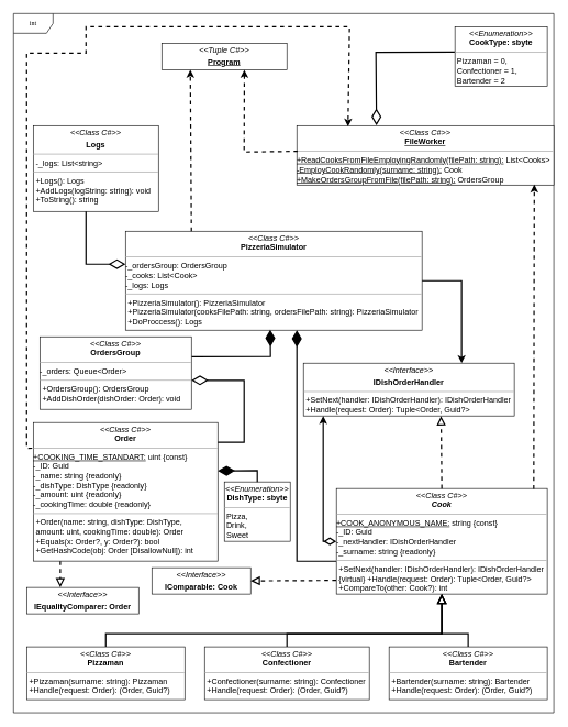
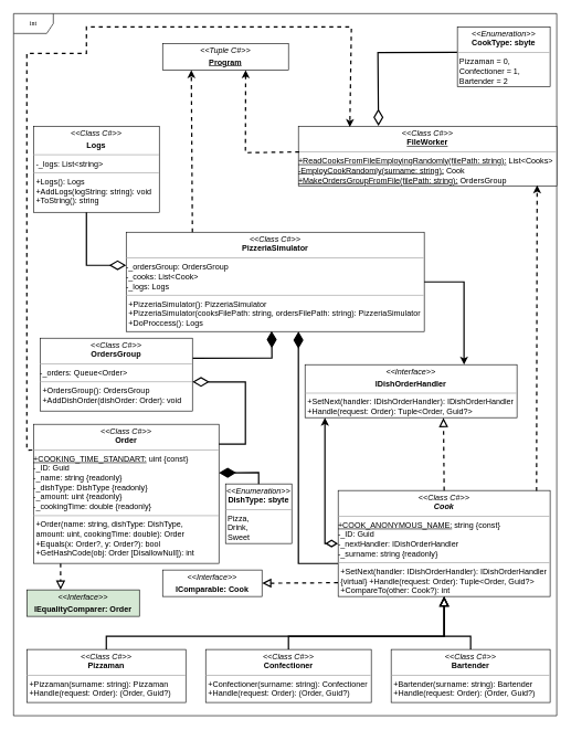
  <mxCell id="0" />
  <mxCell id="1" parent="0" />
  <mxCell id="2" value="int" style="shape=umlFrame;whiteSpace=wrap;html=1;rounded=0;shadow=0;comic=0;labelBackgroundColor=none;strokeWidth=1;fontFamily=Verdana;fontSize=10;align=center;" parent="1" vertex="1"><mxGeometry x="20" y="20" width="820" height="1060" as="geometry" /></mxCell>
  <mxCell id="3" value="&lt;p style=&quot;margin:0px;margin-top:4px;text-align:center;&quot;&gt;&lt;i&gt;&amp;lt;&amp;lt;Class C#&amp;gt;&amp;gt;&lt;/i&gt;&lt;br&gt;&lt;b&gt;&lt;i&gt;Cook&lt;/i&gt;&lt;/b&gt;&lt;/p&gt;&lt;hr size=&quot;1&quot;&gt;&lt;p style=&quot;margin:0px;margin-left:4px;&quot;&gt;&lt;/p&gt;&lt;u&gt;+COOK_ANONYMOUS_NAME:&lt;/u&gt;&amp;nbsp;string {const}&lt;br&gt;-_ID: Guid&lt;br&gt;-_nextHandler: IDishOrderHandler&lt;br&gt;-_surname: string {readonly}&lt;br&gt;&lt;hr size=&quot;1&quot;&gt;&lt;p style=&quot;margin:0px;margin-left:4px;&quot;&gt;+SetNext(handler: IDishOrderHandler): IDishOrderHandler&lt;/p&gt;&lt;p style=&quot;margin:0px;margin-left:4px;&quot;&gt;{virtual} +Handle(request: Order): Tuple&amp;lt;Order, Guid?&amp;gt;&lt;/p&gt;&lt;p style=&quot;margin:0px;margin-left:4px;&quot;&gt;+CompareTo(other: Cook?): int&lt;/p&gt;" style="verticalAlign=top;align=left;overflow=fill;fontSize=12;fontFamily=Helvetica;html=1;rounded=0;shadow=0;comic=0;labelBackgroundColor=none;strokeWidth=1" parent="1" vertex="1"><mxGeometry x="510" y="740" width="320" height="160" as="geometry" /></mxCell>
  <mxCell id="4" value="&lt;p style=&quot;margin:0px;margin-top:4px;text-align:center;&quot;&gt;&lt;i&gt;&amp;lt;&amp;lt;Class C#&amp;gt;&amp;gt;&lt;/i&gt;&lt;br&gt;&lt;b&gt;Bartender&lt;/b&gt;&lt;/p&gt;&lt;hr size=&quot;1&quot;&gt;&lt;p style=&quot;margin:0px;margin-left:4px;&quot;&gt;+Bartender(surname: string): Bartender&lt;/p&gt;&lt;p style=&quot;margin:0px;margin-left:4px;&quot;&gt;+Handle(request: Order): (Order, Guid?)&lt;/p&gt;&lt;p style=&quot;margin:0px;margin-left:4px;&quot;&gt;&lt;br&gt;&lt;/p&gt;" style="verticalAlign=top;align=left;overflow=fill;fontSize=12;fontFamily=Helvetica;html=1;rounded=0;shadow=0;comic=0;labelBackgroundColor=none;strokeWidth=1" vertex="1" parent="1"><mxGeometry x="590" y="980" width="240" height="80" as="geometry" /></mxCell>
  <mxCell id="5" value="&lt;p style=&quot;margin:0px;margin-top:4px;text-align:center;&quot;&gt;&lt;i&gt;&amp;lt;&amp;lt;Class C#&amp;gt;&amp;gt;&lt;/i&gt;&lt;br&gt;&lt;b&gt;Pizzaman&lt;/b&gt;&lt;/p&gt;&lt;hr size=&quot;1&quot;&gt;&lt;p style=&quot;margin:0px;margin-left:4px;&quot;&gt;+Pizzaman(surname: string): Pizzaman&lt;/p&gt;&lt;p style=&quot;margin:0px;margin-left:4px;&quot;&gt;+Handle(request: Order): (Order, Guid?)&lt;/p&gt;&lt;p style=&quot;margin:0px;margin-left:4px;&quot;&gt;&lt;br&gt;&lt;/p&gt;" style="verticalAlign=top;align=left;overflow=fill;fontSize=12;fontFamily=Helvetica;html=1;rounded=0;shadow=0;comic=0;labelBackgroundColor=none;strokeWidth=1" vertex="1" parent="1"><mxGeometry x="40" y="980" width="240" height="80" as="geometry" /></mxCell>
  <mxCell id="6" value="&lt;p style=&quot;margin:0px;margin-top:4px;text-align:center;&quot;&gt;&lt;i&gt;&amp;lt;&amp;lt;Class C#&amp;gt;&amp;gt;&lt;/i&gt;&lt;br&gt;&lt;b&gt;Confectioner&lt;/b&gt;&lt;/p&gt;&lt;hr size=&quot;1&quot;&gt;&lt;p style=&quot;margin:0px;margin-left:4px;&quot;&gt;+Confectioner(surname: string): Confectioner&lt;/p&gt;&lt;p style=&quot;margin:0px;margin-left:4px;&quot;&gt;+Handle(request: Order): (Order, Guid?)&lt;/p&gt;&lt;p style=&quot;margin:0px;margin-left:4px;&quot;&gt;&lt;br&gt;&lt;/p&gt;" style="verticalAlign=top;align=left;overflow=fill;fontSize=12;fontFamily=Helvetica;html=1;rounded=0;shadow=0;comic=0;labelBackgroundColor=none;strokeWidth=1" vertex="1" parent="1"><mxGeometry x="310" y="980" width="250" height="80" as="geometry" /></mxCell>
  <mxCell id="7" value="&lt;p style=&quot;margin:0px;margin-top:4px;text-align:center;&quot;&gt;&lt;i&gt;&amp;lt;&amp;lt;Enumeration&amp;gt;&amp;gt;&lt;/i&gt;&lt;br&gt;&lt;b&gt;CookType: sbyte&lt;/b&gt;&lt;/p&gt;&lt;hr size=&quot;1&quot;&gt;&lt;p style=&quot;margin:0px;margin-left:4px;&quot;&gt;&lt;/p&gt;&lt;div&gt;&amp;nbsp;Pizzaman = 0,&lt;/div&gt;&lt;div&gt;&amp;nbsp;Confectioner = 1,&lt;/div&gt;&lt;div&gt;&amp;nbsp;Bartender = 2&lt;/div&gt;" style="verticalAlign=top;align=left;overflow=fill;fontSize=12;fontFamily=Helvetica;html=1;rounded=0;shadow=0;comic=0;labelBackgroundColor=none;strokeWidth=1" vertex="1" parent="1"><mxGeometry x="690" y="40" width="140" height="90" as="geometry" /></mxCell>
  <mxCell id="8" value="&lt;p style=&quot;margin:0px;margin-top:4px;text-align:center;&quot;&gt;&lt;i&gt;&amp;lt;&amp;lt;Interface&amp;gt;&amp;gt;&lt;/i&gt;&lt;/p&gt;&lt;p style=&quot;margin:0px;margin-top:4px;text-align:center;&quot;&gt;&lt;b style=&quot;background-color: initial; border-color: var(--border-color);&quot;&gt;IDishOrderHandler&lt;/b&gt;&lt;/p&gt;&lt;hr size=&quot;1&quot;&gt;&lt;p style=&quot;margin:0px;margin-left:4px;&quot;&gt;+SetNext(handler: IDishOrderHandler): IDishOrderHandler&lt;/p&gt;&lt;p style=&quot;margin:0px;margin-left:4px;&quot;&gt;+Handle(request: Order): Tuple&amp;lt;Order, Guid?&amp;gt;&lt;/p&gt;&lt;p style=&quot;margin:0px;margin-left:4px;&quot;&gt;&lt;br&gt;&lt;/p&gt;" style="verticalAlign=top;align=left;overflow=fill;fontSize=12;fontFamily=Helvetica;html=1;rounded=0;shadow=0;comic=0;labelBackgroundColor=none;strokeWidth=1" vertex="1" parent="1"><mxGeometry x="460" y="550" width="320" height="80" as="geometry" /></mxCell>
  <mxCell id="9" value="&lt;p style=&quot;margin:0px;margin-top:4px;text-align:center;&quot;&gt;&lt;i&gt;&amp;lt;&amp;lt;Enumeration&amp;gt;&amp;gt;&lt;/i&gt;&lt;br&gt;&lt;b&gt;DishType: sbyte&lt;/b&gt;&lt;/p&gt;&lt;hr size=&quot;1&quot;&gt;&lt;p style=&quot;margin:0px;margin-left:4px;&quot;&gt;&lt;/p&gt;&lt;div&gt;&amp;nbsp;Pizza,&lt;br&gt;&lt;/div&gt;&lt;div&gt;&amp;nbsp;Drink,&lt;/div&gt;&lt;div&gt;&amp;nbsp;Sweet&lt;/div&gt;" style="verticalAlign=top;align=left;overflow=fill;fontSize=12;fontFamily=Helvetica;html=1;rounded=0;shadow=0;comic=0;labelBackgroundColor=none;strokeWidth=1" vertex="1" parent="1"><mxGeometry x="340" y="730" width="100" height="90" as="geometry" /></mxCell>
- <mxCell id="10" value="&lt;p style=&quot;margin:0px;margin-top:4px;text-align:center;&quot;&gt;&lt;i&gt;&amp;lt;&amp;lt;Interface&amp;gt;&amp;gt;&lt;/i&gt;&lt;/p&gt;&lt;p style=&quot;margin:0px;margin-top:4px;text-align:center;&quot;&gt;&lt;b style=&quot;background-color: initial; border-color: var(--border-color);&quot;&gt;IComparable: Cook&lt;/b&gt;&lt;/p&gt;&lt;p style=&quot;margin:0px;margin-left:4px;&quot;&gt;&lt;br&gt;&lt;/p&gt;" style="verticalAlign=top;align=left;overflow=fill;fontSize=12;fontFamily=Helvetica;html=1;rounded=0;shadow=0;comic=0;labelBackgroundColor=none;strokeWidth=1" vertex="1" parent="1"><mxGeometry x="230" y="860" width="150" height="40" as="geometry" /></mxCell>
+ <mxCell id="10" value="&lt;p style=&quot;margin:0px;margin-top:4px;text-align:center;&quot;&gt;&lt;i&gt;&amp;lt;&amp;lt;Interface&amp;gt;&amp;gt;&lt;/i&gt;&lt;/p&gt;&lt;p style=&quot;margin:0px;margin-top:4px;text-align:center;&quot;&gt;&lt;b style=&quot;background-color: initial; border-color: var(--border-color);&quot;&gt;IComparable: Cook&lt;/b&gt;&lt;/p&gt;&lt;p style=&quot;margin:0px;margin-left:4px;&quot;&gt;&lt;br&gt;&lt;/p&gt;" style="verticalAlign=top;align=left;overflow=fill;fontSize=12;fontFamily=Helvetica;html=1;rounded=0;shadow=0;comic=0;labelBackgroundColor=none;strokeWidth=1" vertex="1" parent="1"><mxGeometry x="245" y="860" width="150" height="40" as="geometry" /></mxCell>
  <mxCell id="11" value="&lt;p style=&quot;margin:0px;margin-top:4px;text-align:center;&quot;&gt;&lt;i&gt;&amp;lt;&amp;lt;Class C#&amp;gt;&amp;gt;&lt;/i&gt;&lt;br&gt;&lt;b&gt;Order&lt;/b&gt;&lt;/p&gt;&lt;hr size=&quot;1&quot;&gt;&lt;p style=&quot;margin:0px;margin-left:4px;&quot;&gt;&lt;/p&gt;&lt;u&gt;+COOKING_TIME_STANDART:&lt;/u&gt;&amp;nbsp;uint {const}&lt;br&gt;-_ID: Guid&lt;br&gt;-_name: string {readonly}&lt;br&gt;-_dishType: DishType {readonly}&lt;br&gt;-_amount: uint {readonly}&lt;br&gt;-_cookingTime: double {readonly}&lt;br&gt;&lt;hr size=&quot;1&quot;&gt;&lt;p style=&quot;margin:0px;margin-left:4px;&quot;&gt;+Order(name: string, dishType: DishType,&amp;nbsp;&lt;/p&gt;&lt;p style=&quot;margin:0px;margin-left:4px;&quot;&gt;amount: uint, cookingTime: double): Order&lt;/p&gt;&lt;p style=&quot;margin:0px;margin-left:4px;&quot;&gt;+Equals(x: Order?, y: Order?): bool&lt;/p&gt;&lt;p style=&quot;margin:0px;margin-left:4px;&quot;&gt;+GetHashCode(obj: Order [DisallowNull]): int&lt;/p&gt;" style="verticalAlign=top;align=left;overflow=fill;fontSize=12;fontFamily=Helvetica;html=1;rounded=0;shadow=0;comic=0;labelBackgroundColor=none;strokeWidth=1" vertex="1" parent="1"><mxGeometry x="50" y="640" width="280" height="210" as="geometry" /></mxCell>
- <mxCell id="12" value="&lt;p style=&quot;margin:0px;margin-top:4px;text-align:center;&quot;&gt;&lt;i&gt;&amp;lt;&amp;lt;Interface&amp;gt;&amp;gt;&lt;/i&gt;&lt;/p&gt;&lt;p style=&quot;margin:0px;margin-top:4px;text-align:center;&quot;&gt;&lt;b style=&quot;background-color: initial; border-color: var(--border-color);&quot;&gt;IEqualityComparer: Order&lt;/b&gt;&lt;/p&gt;&lt;p style=&quot;margin:0px;margin-left:4px;&quot;&gt;&lt;br&gt;&lt;/p&gt;" style="verticalAlign=top;align=left;overflow=fill;fontSize=12;fontFamily=Helvetica;html=1;rounded=0;shadow=0;comic=0;labelBackgroundColor=none;strokeWidth=1" vertex="1" parent="1"><mxGeometry x="40" y="890" width="170" height="40" as="geometry" /></mxCell>
+ <mxCell id="12" value="&lt;p style=&quot;margin:0px;margin-top:4px;text-align:center;&quot;&gt;&lt;i&gt;&amp;lt;&amp;lt;Interface&amp;gt;&amp;gt;&lt;/i&gt;&lt;/p&gt;&lt;p style=&quot;margin:0px;margin-top:4px;text-align:center;&quot;&gt;&lt;b style=&quot;background-color: initial; border-color: var(--border-color);&quot;&gt;IEqualityComparer: Order&lt;/b&gt;&lt;/p&gt;&lt;p style=&quot;margin:0px;margin-left:4px;&quot;&gt;&lt;br&gt;&lt;/p&gt;" style="verticalAlign=top;align=left;overflow=fill;fontSize=12;fontFamily=Helvetica;html=1;rounded=0;shadow=0;comic=0;labelBackgroundColor=none;strokeWidth=1;fillColor=#d5e8d4;" vertex="1" parent="1"><mxGeometry x="40" y="890" width="170" height="40" as="geometry" /></mxCell>
  <mxCell id="13" value="&lt;p style=&quot;margin:0px;margin-top:4px;text-align:center;&quot;&gt;&lt;i&gt;&amp;lt;&amp;lt;Class C#&amp;gt;&amp;gt;&lt;/i&gt;&lt;br&gt;&lt;b&gt;OrdersGroup&lt;/b&gt;&lt;/p&gt;&lt;hr size=&quot;1&quot;&gt;&lt;p style=&quot;margin:0px;margin-left:4px;&quot;&gt;&lt;/p&gt;-_orders: Queue&amp;lt;Order&amp;gt;&lt;br&gt;&lt;hr size=&quot;1&quot;&gt;&lt;p style=&quot;margin:0px;margin-left:4px;&quot;&gt;+OrdersGroup(): OrdersGroup&lt;br&gt;&lt;/p&gt;&lt;p style=&quot;margin:0px;margin-left:4px;&quot;&gt;+AddDishOrder(dishOrder: Order): void&lt;/p&gt;" style="verticalAlign=top;align=left;overflow=fill;fontSize=12;fontFamily=Helvetica;html=1;rounded=0;shadow=0;comic=0;labelBackgroundColor=none;strokeWidth=1" vertex="1" parent="1"><mxGeometry x="60" y="510" width="230" height="110" as="geometry" /></mxCell>
  <mxCell id="14" value="&lt;p style=&quot;margin:0px;margin-top:4px;text-align:center;&quot;&gt;&lt;i&gt;&amp;lt;&amp;lt;Class C#&amp;gt;&amp;gt;&lt;/i&gt;&lt;br&gt;&lt;b&gt;&lt;u&gt;FileWorker&lt;/u&gt;&lt;/b&gt;&lt;/p&gt;&lt;hr size=&quot;1&quot;&gt;&lt;p style=&quot;margin:0px;margin-left:4px;&quot;&gt;&lt;/p&gt;&lt;u&gt;+ReadCooksFromFileEmployingRandomly(filePath: string):&lt;/u&gt;&amp;nbsp;List&amp;lt;Cooks&amp;gt;&lt;br&gt;&lt;u&gt;-EmployCookRandomly(surname: string):&lt;/u&gt; Cook&lt;br&gt;&lt;u&gt;+MakeOrdersGroupFromFile(filePath: string):&lt;/u&gt; OrdersGroup" style="verticalAlign=top;align=left;overflow=fill;fontSize=12;fontFamily=Helvetica;html=1;rounded=0;shadow=0;comic=0;labelBackgroundColor=none;strokeWidth=1" vertex="1" parent="1"><mxGeometry x="450" y="190" width="390" height="90" as="geometry" /></mxCell>
  <mxCell id="15" value="&lt;p style=&quot;margin:0px;margin-top:4px;text-align:center;&quot;&gt;&lt;i&gt;&amp;lt;&amp;lt;Class C#&amp;gt;&amp;gt;&lt;/i&gt;&lt;br&gt;&lt;b&gt;PizzeriaSimulator&lt;/b&gt;&lt;/p&gt;&lt;hr size=&quot;1&quot;&gt;&lt;p style=&quot;margin:0px;margin-left:4px;&quot;&gt;&lt;/p&gt;-_ordersGroup: OrdersGroup&lt;br&gt;-_cooks: List&amp;lt;Cook&amp;gt;&lt;br&gt;-_logs: Logs&lt;br&gt;&lt;hr size=&quot;1&quot;&gt;&lt;p style=&quot;margin:0px;margin-left:4px;&quot;&gt;+PizzeriaSimulator(): PizzeriaSimulator&lt;br&gt;&lt;/p&gt;&lt;p style=&quot;margin:0px;margin-left:4px;&quot;&gt;+PizzeriaSimulator(cooksFilePath: string, ordersFilePath: string): PizzeriaSimulator&lt;/p&gt;&lt;p style=&quot;margin:0px;margin-left:4px;&quot;&gt;+DoProccess(): Logs&lt;/p&gt;" style="verticalAlign=top;align=left;overflow=fill;fontSize=12;fontFamily=Helvetica;html=1;rounded=0;shadow=0;comic=0;labelBackgroundColor=none;strokeWidth=1" vertex="1" parent="1"><mxGeometry x="190" y="350" width="450" height="150" as="geometry" /></mxCell>
  <mxCell id="16" value="&lt;p style=&quot;margin:0px;margin-top:4px;text-align:center;&quot;&gt;&lt;i&gt;&amp;lt;&amp;lt;Class C#&amp;gt;&amp;gt;&lt;/i&gt;&lt;/p&gt;&lt;p style=&quot;margin:0px;margin-top:4px;text-align:center;&quot;&gt;&lt;b&gt;Logs&lt;/b&gt;&lt;/p&gt;&lt;hr size=&quot;1&quot;&gt;&lt;p style=&quot;margin:0px;margin-left:4px;&quot;&gt;-_logs: List&amp;lt;string&amp;gt;&lt;/p&gt;&lt;hr size=&quot;1&quot;&gt;&lt;p style=&quot;margin:0px;margin-left:4px;&quot;&gt;+Logs(): Logs&lt;/p&gt;&lt;p style=&quot;margin:0px;margin-left:4px;&quot;&gt;+AddLogs(logString: string): void&lt;/p&gt;&lt;p style=&quot;margin:0px;margin-left:4px;&quot;&gt;+ToString(): string&lt;/p&gt;" style="verticalAlign=top;align=left;overflow=fill;fontSize=12;fontFamily=Helvetica;html=1;rounded=0;shadow=0;comic=0;labelBackgroundColor=none;strokeWidth=1" vertex="1" parent="1"><mxGeometry x="50" y="190" width="190" height="130" as="geometry" /></mxCell>
  <mxCell id="17" value="&lt;p style=&quot;margin:0px;margin-top:4px;text-align:center;&quot;&gt;&lt;i&gt;&amp;lt;&amp;lt;Tuple C#&amp;gt;&amp;gt;&lt;/i&gt;&lt;/p&gt;&lt;p style=&quot;margin:0px;margin-top:4px;text-align:center;&quot;&gt;&lt;b&gt;&lt;u&gt;Program&lt;/u&gt;&lt;/b&gt;&lt;/p&gt;" style="verticalAlign=top;align=left;overflow=fill;fontSize=12;fontFamily=Helvetica;html=1;rounded=0;shadow=0;comic=0;labelBackgroundColor=none;strokeWidth=1" vertex="1" parent="1"><mxGeometry x="245" y="65" width="190" height="40" as="geometry" /></mxCell>
  <mxCell id="18" value="" style="endArrow=block;html=1;rounded=0;exitX=0.5;exitY=0;exitDx=0;exitDy=0;entryX=0.653;entryY=1.003;entryDx=0;entryDy=0;entryPerimeter=0;strokeWidth=2;endFill=0;dashed=1;endSize=9;" edge="1" parent="1" source="3" target="8"><mxGeometry width="50" height="50" relative="1" as="geometry"><mxPoint x="640" y="620" as="sourcePoint" /><mxPoint x="680" y="630" as="targetPoint" /></mxGeometry></mxCell>
  <mxCell id="19" value="" style="endArrow=classic;startArrow=diamondThin;html=1;rounded=0;exitX=0;exitY=0.5;exitDx=0;exitDy=0;strokeWidth=2;startFill=0;endSize=6;startSize=14;" edge="1" parent="1" source="3"><mxGeometry width="50" height="50" relative="1" as="geometry"><mxPoint x="590" y="640" as="sourcePoint" /><mxPoint x="490" y="630" as="targetPoint" /><Array as="points"><mxPoint x="490" y="820" /><mxPoint x="490" y="710" /></Array></mxGeometry></mxCell>
  <mxCell id="20" value="" style="endArrow=block;html=1;rounded=0;exitX=0.5;exitY=0;exitDx=0;exitDy=0;entryX=0.5;entryY=1;entryDx=0;entryDy=0;strokeWidth=2;endFill=0;endSize=10;" edge="1" parent="1" source="5" target="3"><mxGeometry width="50" height="50" relative="1" as="geometry"><mxPoint x="680" y="750" as="sourcePoint" /><mxPoint x="680" y="642" as="targetPoint" /><Array as="points"><mxPoint x="160" y="960" /><mxPoint x="670" y="960" /></Array></mxGeometry></mxCell>
  <mxCell id="21" value="" style="endArrow=block;html=1;rounded=0;exitX=0.5;exitY=0;exitDx=0;exitDy=0;strokeWidth=2;endFill=0;endSize=10;" edge="1" parent="1" source="6"><mxGeometry width="50" height="50" relative="1" as="geometry"><mxPoint x="170" y="990" as="sourcePoint" /><mxPoint x="670" y="900" as="targetPoint" /><Array as="points"><mxPoint x="435" y="960" /><mxPoint x="670" y="960" /></Array></mxGeometry></mxCell>
  <mxCell id="22" value="" style="endArrow=block;html=1;rounded=0;exitX=0.5;exitY=0;exitDx=0;exitDy=0;strokeWidth=2;endFill=0;endSize=10;" edge="1" parent="1" source="4"><mxGeometry width="50" height="50" relative="1" as="geometry"><mxPoint x="445" y="990" as="sourcePoint" /><mxPoint x="670" y="900" as="targetPoint" /><Array as="points"><mxPoint x="710" y="960" /><mxPoint x="670" y="960" /></Array></mxGeometry></mxCell>
  <mxCell id="23" value="" style="endArrow=block;html=1;rounded=0;exitX=-0.001;exitY=0.87;exitDx=0;exitDy=0;entryX=1;entryY=0.5;entryDx=0;entryDy=0;strokeWidth=2;endFill=0;dashed=1;endSize=9;exitPerimeter=0;" edge="1" parent="1" source="3" target="10"><mxGeometry width="50" height="50" relative="1" as="geometry"><mxPoint x="680" y="750" as="sourcePoint" /><mxPoint x="680" y="642" as="targetPoint" /></mxGeometry></mxCell>
  <mxCell id="24" value="" style="endArrow=block;html=1;rounded=0;strokeWidth=2;endFill=0;dashed=1;endSize=9;" edge="1" parent="1"><mxGeometry width="50" height="50" relative="1" as="geometry"><mxPoint x="91" y="850" as="sourcePoint" /><mxPoint x="91" y="890" as="targetPoint" /></mxGeometry></mxCell>
  <mxCell id="25" value="" style="html=1;rounded=0;strokeColor=default;endArrow=diamondThin;endFill=1;strokeWidth=2;endSize=20;jumpSize=6;entryX=1.001;entryY=0.349;entryDx=0;entryDy=0;entryPerimeter=0;exitX=0.5;exitY=0;exitDx=0;exitDy=0;" edge="1" parent="1" source="9" target="11"><mxGeometry width="100" relative="1" as="geometry"><mxPoint x="280" y="610" as="sourcePoint" /><mxPoint x="280" y="640" as="targetPoint" /><Array as="points"><mxPoint x="390" y="713" /></Array></mxGeometry></mxCell>
  <mxCell id="26" value="" style="html=1;rounded=0;strokeColor=default;endArrow=diamondThin;endFill=1;strokeWidth=2;endSize=20;jumpSize=6;entryX=0.488;entryY=0.995;entryDx=0;entryDy=0;exitX=1.002;exitY=0.274;exitDx=0;exitDy=0;entryPerimeter=0;exitPerimeter=0;" edge="1" parent="1" source="13" target="15"><mxGeometry width="100" relative="1" as="geometry"><mxPoint x="290" y="620" as="sourcePoint" /><mxPoint x="290" y="650" as="targetPoint" /><Array as="points"><mxPoint x="410" y="540" /></Array></mxGeometry></mxCell>
  <mxCell id="27" value="" style="html=1;rounded=0;strokeColor=default;endArrow=diamondThin;endFill=1;strokeWidth=2;endSize=20;jumpSize=6;exitX=-0.001;exitY=0.689;exitDx=0;exitDy=0;exitPerimeter=0;" edge="1" parent="1" source="3"><mxGeometry width="100" relative="1" as="geometry"><mxPoint x="340" y="703" as="sourcePoint" /><mxPoint x="450" y="500" as="targetPoint" /><Array as="points"><mxPoint x="450" y="850" /></Array></mxGeometry></mxCell>
  <mxCell id="28" value="" style="html=1;rounded=0;strokeColor=default;endArrow=diamondThin;endFill=0;strokeWidth=2;endSize=20;jumpSize=6;" edge="1" parent="1"><mxGeometry width="100" relative="1" as="geometry"><mxPoint x="130" y="320" as="sourcePoint" /><mxPoint x="190" y="400" as="targetPoint" /><Array as="points"><mxPoint x="130" y="400" /></Array></mxGeometry></mxCell>
  <mxCell id="29" value="" style="endArrow=classic;html=1;rounded=0;entryX=0.228;entryY=1.01;entryDx=0;entryDy=0;entryPerimeter=0;strokeWidth=2;dashed=1;" edge="1" parent="1" target="17"><mxGeometry width="50" height="50" relative="1" as="geometry"><mxPoint x="290" y="350" as="sourcePoint" /><mxPoint x="520" y="110" as="targetPoint" /></mxGeometry></mxCell>
  <mxCell id="30" value="" style="endArrow=classic;html=1;rounded=0;strokeWidth=2;dashed=1;exitX=0.003;exitY=0.432;exitDx=0;exitDy=0;exitPerimeter=0;entryX=0.66;entryY=1.013;entryDx=0;entryDy=0;entryPerimeter=0;" edge="1" parent="1" source="14" target="17"><mxGeometry width="50" height="50" relative="1" as="geometry"><mxPoint x="300" y="360" as="sourcePoint" /><mxPoint x="370" y="110" as="targetPoint" /><Array as="points"><mxPoint x="370" y="230" /></Array></mxGeometry></mxCell>
  <mxCell id="31" value="" style="html=1;rounded=0;strokeColor=default;endArrow=diamondThin;endFill=0;strokeWidth=2;endSize=20;jumpSize=6;exitX=-0.003;exitY=0.428;exitDx=0;exitDy=0;exitPerimeter=0;entryX=0.31;entryY=-0.005;entryDx=0;entryDy=0;entryPerimeter=0;" edge="1" parent="1" source="7" target="14"><mxGeometry width="100" relative="1" as="geometry"><mxPoint x="520" y="294" as="sourcePoint" /><mxPoint x="600" y="100" as="targetPoint" /><Array as="points"><mxPoint x="570" y="79" /></Array></mxGeometry></mxCell>
  <mxCell id="32" value="" style="endArrow=classic;html=1;rounded=0;strokeWidth=2;dashed=1;exitX=-0.006;exitY=0.185;exitDx=0;exitDy=0;exitPerimeter=0;entryX=0.199;entryY=0.015;entryDx=0;entryDy=0;entryPerimeter=0;" edge="1" parent="1" source="11" target="14"><mxGeometry width="50" height="50" relative="1" as="geometry"><mxPoint x="461" y="239" as="sourcePoint" /><mxPoint x="380" y="116" as="targetPoint" /><Array as="points"><mxPoint x="40" y="679" /><mxPoint x="40" y="80" /><mxPoint x="130" y="80" /><mxPoint x="130" y="40" /><mxPoint x="530" y="40" /></Array></mxGeometry></mxCell>
  <mxCell id="33" value="" style="endArrow=classic;html=1;rounded=0;strokeWidth=2;dashed=1;exitX=0.936;exitY=0.004;exitDx=0;exitDy=0;entryX=0.924;entryY=0.991;entryDx=0;entryDy=0;exitPerimeter=0;entryPerimeter=0;" edge="1" parent="1" source="3" target="14"><mxGeometry width="50" height="50" relative="1" as="geometry"><mxPoint x="58" y="689" as="sourcePoint" /><mxPoint x="538" y="201" as="targetPoint" /><Array as="points"><mxPoint x="810" y="440" /></Array></mxGeometry></mxCell>
  <mxCell id="34" value="" style="html=1;rounded=0;strokeColor=default;endArrow=diamondThin;endFill=0;strokeWidth=2;endSize=20;jumpSize=6;entryX=1;entryY=0.6;entryDx=0;entryDy=0;entryPerimeter=0;" edge="1" parent="1" target="13"><mxGeometry width="100" relative="1" as="geometry"><mxPoint x="330" y="670" as="sourcePoint" /><mxPoint x="200" y="410" as="targetPoint" /><Array as="points"><mxPoint x="370" y="670" /><mxPoint x="370" y="576" /></Array></mxGeometry></mxCell>
  <mxCell id="35" value="" style="endArrow=classic;html=1;rounded=0;entryX=0.75;entryY=0;entryDx=0;entryDy=0;strokeWidth=2;exitX=1;exitY=0.5;exitDx=0;exitDy=0;" edge="1" parent="1" source="15" target="8"><mxGeometry width="50" height="50" relative="1" as="geometry"><mxPoint x="300" y="360" as="sourcePoint" /><mxPoint x="298" y="115" as="targetPoint" /><Array as="points"><mxPoint x="700" y="425" /></Array></mxGeometry></mxCell>
